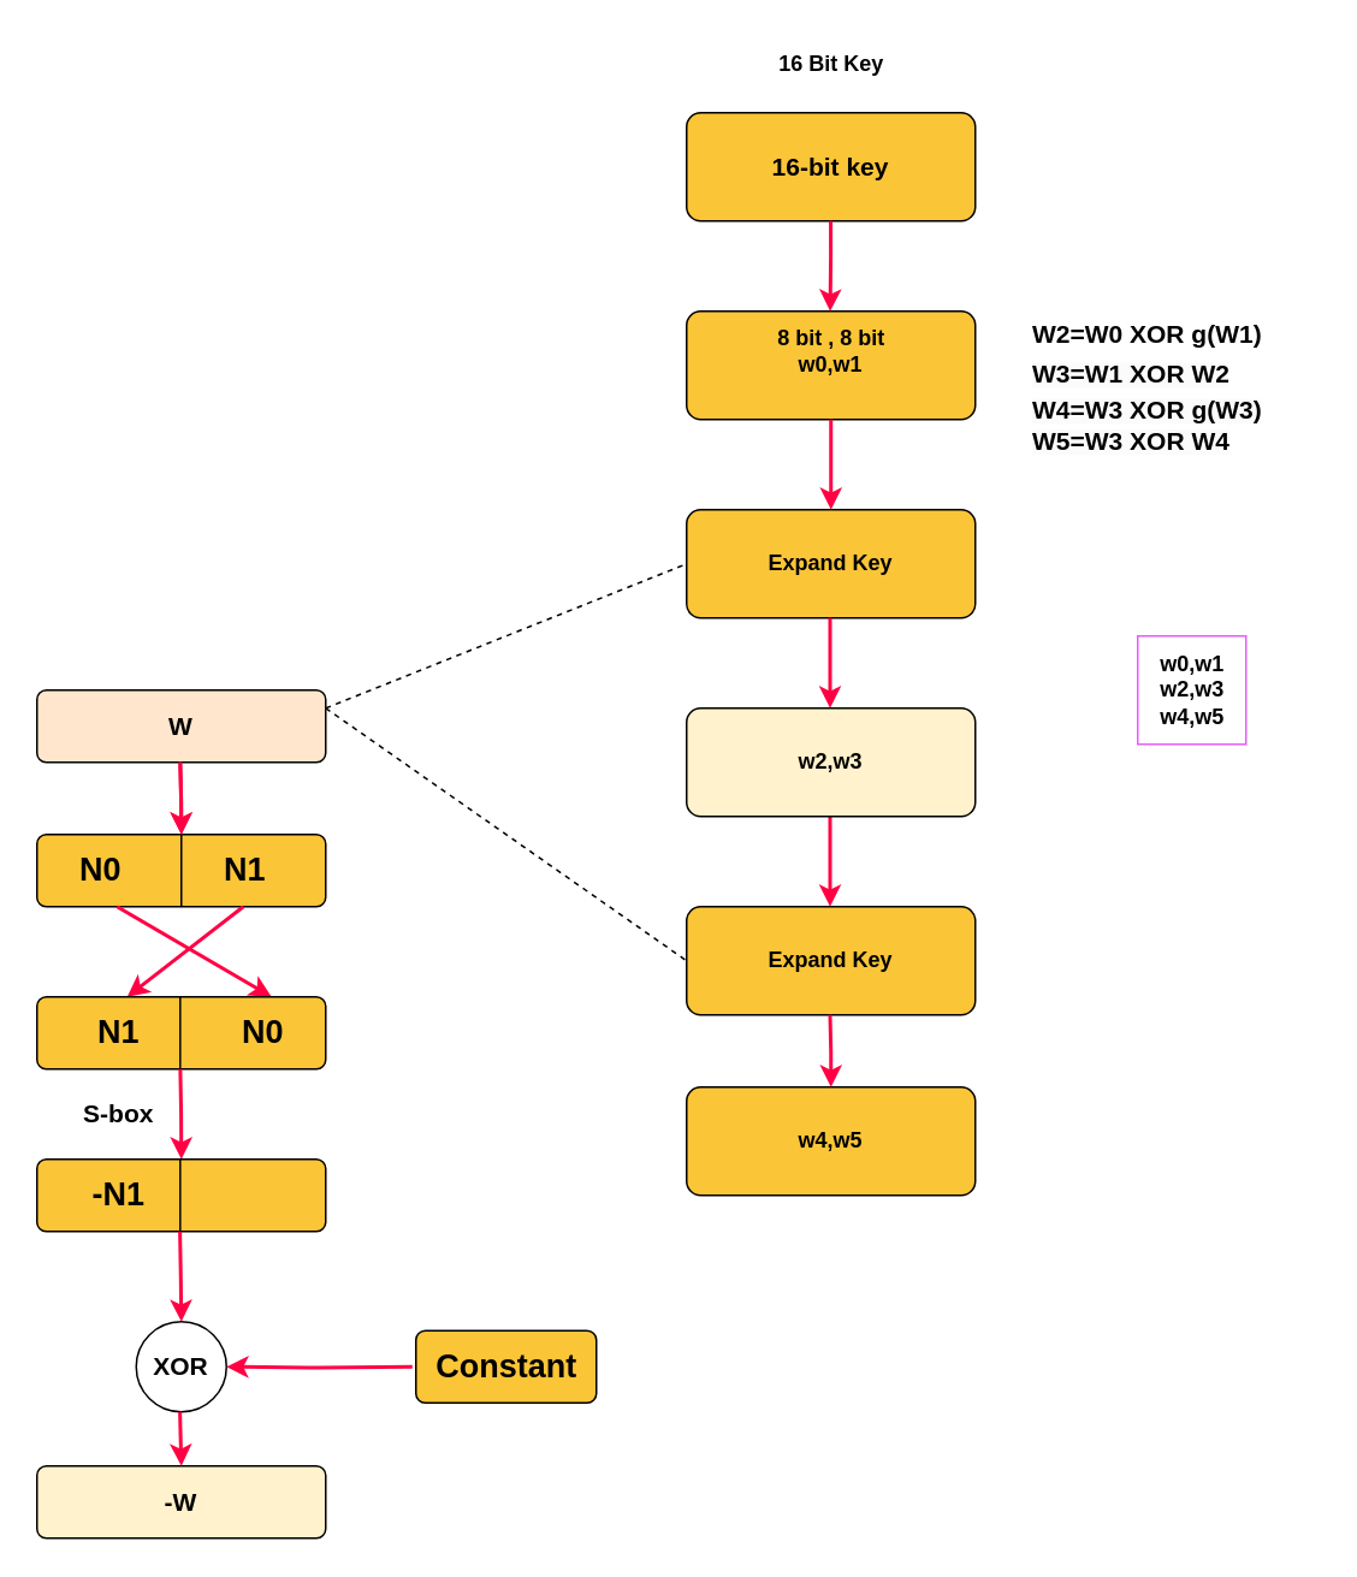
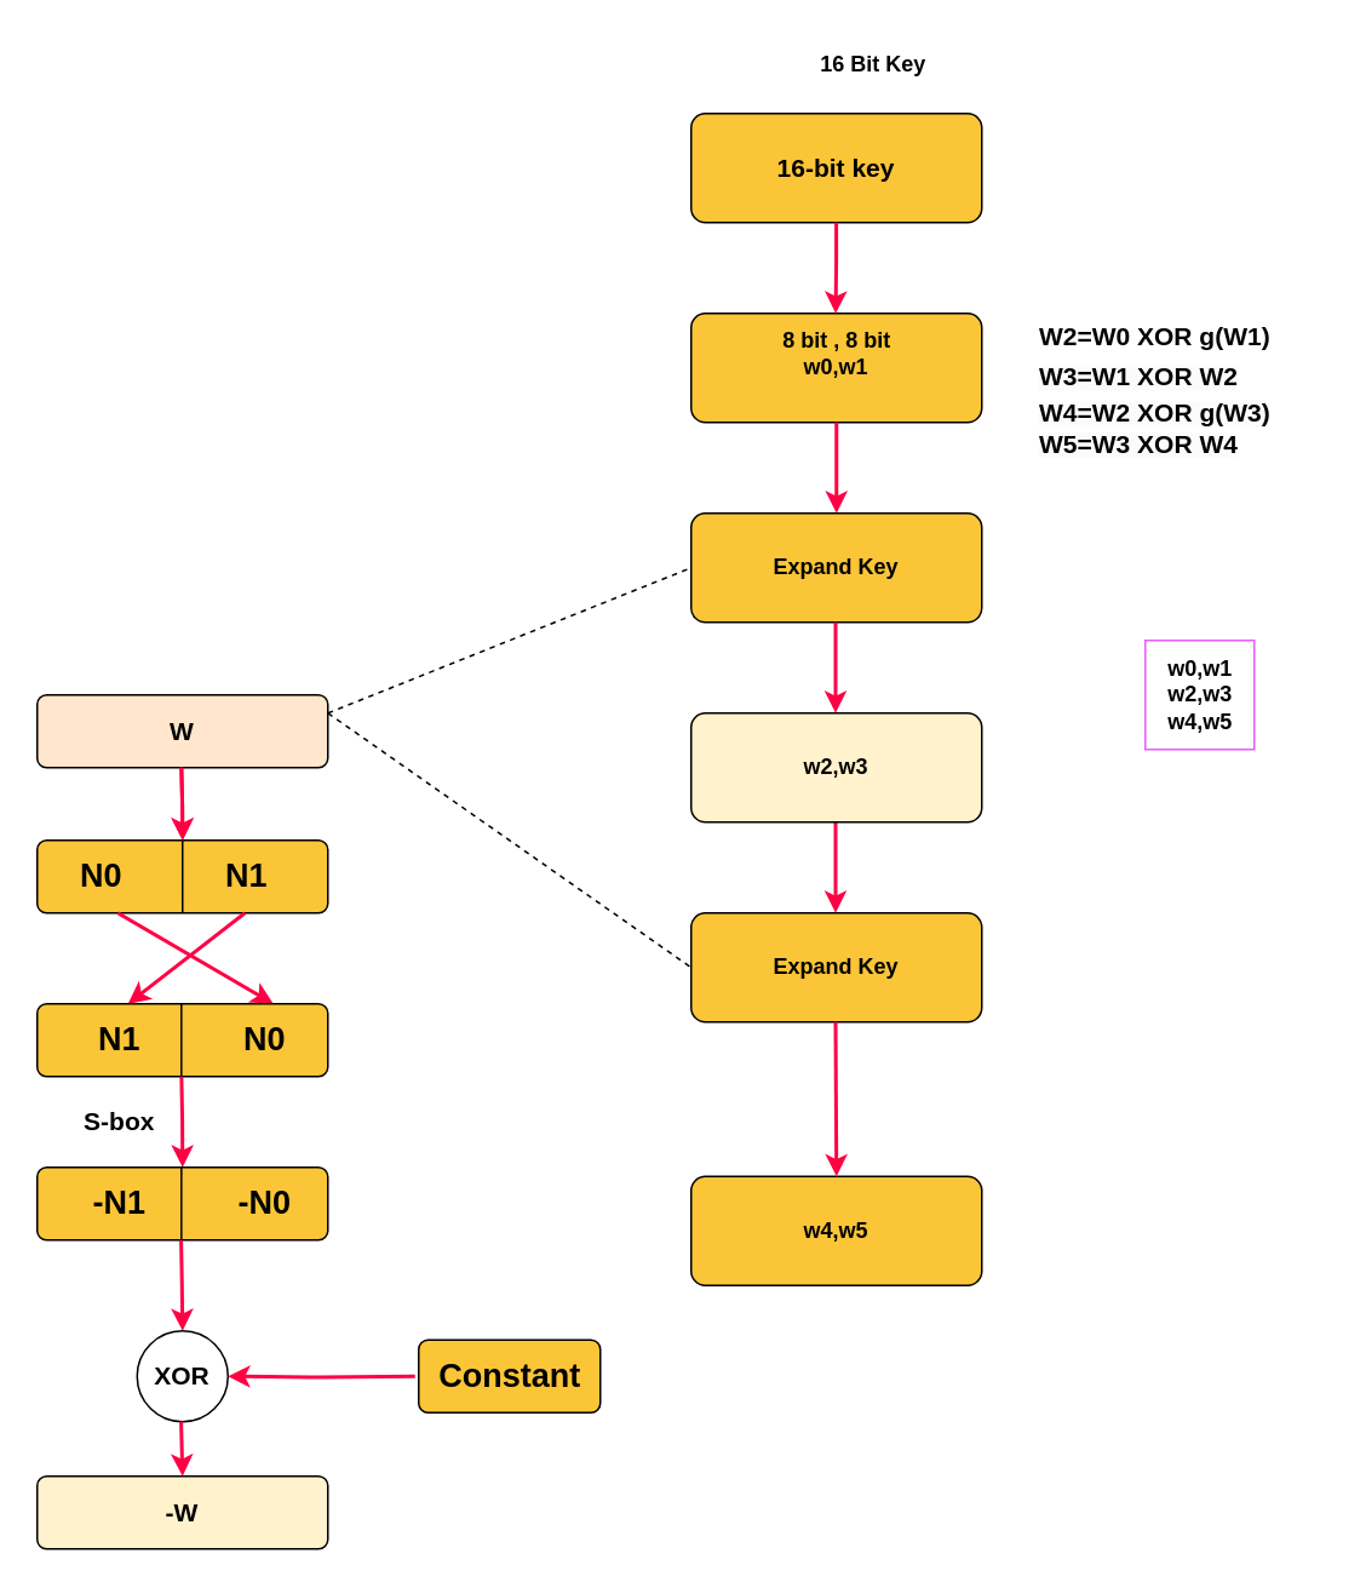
  <mxCell id="0" />
  <mxCell id="1" parent="0" />
  <mxCell id="2" value="&lt;b&gt;&lt;font style=&quot;font-size: 14px;&quot;&gt;16-bit key&lt;/font&gt;&lt;/b&gt;" style="rounded=1;whiteSpace=wrap;html=1;arcSize=13;fillColor=#FBC538;" parent="1" vertex="1"><mxGeometry x="380" y="62" width="160" height="60" as="geometry" /></mxCell>
  <mxCell id="3" value="&lt;b&gt;w0,w1&lt;br&gt;&lt;/b&gt;" style="rounded=1;whiteSpace=wrap;html=1;arcSize=13;fillColor=#FBC538;" parent="1" vertex="1"><mxGeometry x="380" y="172" width="160" height="60" as="geometry" /></mxCell>
  <mxCell id="4" style="edgeStyle=orthogonalEdgeStyle;rounded=0;orthogonalLoop=1;jettySize=auto;html=1;strokeColor=#FF0044;strokeWidth=2;" parent="1" edge="1"><mxGeometry relative="1" as="geometry"><mxPoint x="459.55" y="172" as="targetPoint" /><mxPoint x="459.88" y="122" as="sourcePoint" /><Array as="points"><mxPoint x="459.55" y="142" /><mxPoint x="459.55" y="142" /></Array></mxGeometry></mxCell>
  <mxCell id="5" style="edgeStyle=orthogonalEdgeStyle;rounded=0;orthogonalLoop=1;jettySize=auto;html=1;strokeColor=#FF0044;strokeWidth=2;entryX=0.5;entryY=0;entryDx=0;entryDy=0;exitX=0.5;exitY=1;exitDx=0;exitDy=0;" parent="1" source="3" edge="1"><mxGeometry relative="1" as="geometry"><mxPoint x="460" y="282" as="targetPoint" /><mxPoint x="460" y="242" as="sourcePoint" /><Array as="points" /></mxGeometry></mxCell>
- <mxCell id="6" value="&lt;b&gt;16 Bit Key&lt;/b&gt;" style="text;html=1;align=center;verticalAlign=middle;resizable=0;points=[];autosize=1;strokeColor=none;fillColor=none;" parent="1" vertex="1"><mxGeometry x="420" y="20" width="80" height="30" as="geometry" /></mxCell>
+ <mxCell id="6" value="&lt;b&gt;16 Bit Key&lt;/b&gt;" style="text;html=1;align=center;verticalAlign=middle;resizable=0;points=[];autosize=1;strokeColor=none;fillColor=none;" parent="1" vertex="1"><mxGeometry x="440" y="20" width="80" height="30" as="geometry" /></mxCell>
  <mxCell id="7" value="&lt;b&gt;8 bit , 8 bit&lt;/b&gt;" style="text;html=1;align=center;verticalAlign=middle;resizable=0;points=[];autosize=1;strokeColor=none;fillColor=none;" parent="1" vertex="1"><mxGeometry x="420" y="172" width="80" height="30" as="geometry" /></mxCell>
  <mxCell id="8" style="edgeStyle=orthogonalEdgeStyle;rounded=0;orthogonalLoop=1;jettySize=auto;html=1;strokeColor=#FF0044;strokeWidth=2;entryX=0.5;entryY=0;entryDx=0;entryDy=0;exitX=0.5;exitY=1;exitDx=0;exitDy=0;" parent="1" edge="1"><mxGeometry relative="1" as="geometry"><mxPoint x="459.5" y="502" as="targetPoint" /><mxPoint x="459.5" y="452" as="sourcePoint" /><Array as="points" /></mxGeometry></mxCell>
  <mxCell id="9" value="&lt;b&gt;Expand Key&lt;br&gt;&lt;/b&gt;" style="rounded=1;whiteSpace=wrap;html=1;arcSize=13;fillColor=#FBC538;" parent="1" vertex="1"><mxGeometry x="380" y="282" width="160" height="60" as="geometry" /></mxCell>
  <mxCell id="10" value="&lt;b&gt;w0,w1&lt;br&gt;w2,w3&lt;br&gt;w4,w5&lt;/b&gt;" style="text;html=1;align=center;verticalAlign=middle;resizable=0;points=[];autosize=1;strokeColor=#E95CFF;fillColor=none;" parent="1" vertex="1"><mxGeometry x="630" y="352" width="60" height="60" as="geometry" /></mxCell>
  <mxCell id="11" style="edgeStyle=orthogonalEdgeStyle;rounded=0;orthogonalLoop=1;jettySize=auto;html=1;strokeColor=#FF0044;strokeWidth=2;entryX=0.5;entryY=0;entryDx=0;entryDy=0;exitX=0.5;exitY=1;exitDx=0;exitDy=0;" parent="1" edge="1"><mxGeometry relative="1" as="geometry"><mxPoint x="459.5" y="392" as="targetPoint" /><mxPoint x="459.5" y="342" as="sourcePoint" /><Array as="points" /></mxGeometry></mxCell>
  <mxCell id="12" value="&lt;b&gt;w2,w3&lt;br&gt;&lt;/b&gt;" style="rounded=1;whiteSpace=wrap;html=1;arcSize=13;fillColor=#fff2cc;" parent="1" vertex="1"><mxGeometry x="380" y="392" width="160" height="60" as="geometry" /></mxCell>
  <mxCell id="13" value="&lt;b&gt;Expand Key&lt;br&gt;&lt;/b&gt;" style="rounded=1;whiteSpace=wrap;html=1;arcSize=13;fillColor=#FBC538;" parent="1" vertex="1"><mxGeometry x="380" y="502" width="160" height="60" as="geometry" /></mxCell>
- <mxCell id="14" value="&lt;b&gt;w4,w5&lt;br&gt;&lt;/b&gt;" style="rounded=1;whiteSpace=wrap;html=1;arcSize=13;fillColor=#FBC538;" parent="1" vertex="1"><mxGeometry x="380" y="602" width="160" height="60" as="geometry" /></mxCell>
+ <mxCell id="14" value="&lt;b&gt;w4,w5&lt;br&gt;&lt;/b&gt;" style="rounded=1;whiteSpace=wrap;html=1;arcSize=13;fillColor=#FBC538;" parent="1" vertex="1"><mxGeometry x="380" y="647" width="160" height="60" as="geometry" /></mxCell>
  <mxCell id="15" style="edgeStyle=orthogonalEdgeStyle;rounded=0;orthogonalLoop=1;jettySize=auto;html=1;strokeColor=#FF0044;strokeWidth=2;exitX=0.5;exitY=1;exitDx=0;exitDy=0;entryX=0.5;entryY=0;entryDx=0;entryDy=0;" parent="1" target="14" edge="1"><mxGeometry relative="1" as="geometry"><mxPoint x="460" y="592" as="targetPoint" /><mxPoint x="459.5" y="562" as="sourcePoint" /><Array as="points" /></mxGeometry></mxCell>
  <mxCell id="16" value="" style="endArrow=none;dashed=1;html=1;rounded=0;" parent="1" edge="1"><mxGeometry width="50" height="50" relative="1" as="geometry"><mxPoint x="180" y="392" as="sourcePoint" /><mxPoint x="380" y="312" as="targetPoint" /></mxGeometry></mxCell>
  <mxCell id="17" value="" style="endArrow=none;dashed=1;html=1;rounded=0;" parent="1" edge="1"><mxGeometry width="50" height="50" relative="1" as="geometry"><mxPoint x="180" y="392" as="sourcePoint" /><mxPoint x="380" y="532" as="targetPoint" /></mxGeometry></mxCell>
  <mxCell id="18" value="&lt;b&gt;&lt;font style=&quot;font-size: 14px;&quot;&gt;W&lt;/font&gt;&lt;br&gt;&lt;/b&gt;" style="rounded=1;whiteSpace=wrap;html=1;arcSize=13;fillColor=#ffe6cc;" parent="1" vertex="1"><mxGeometry x="20" y="382" width="160" height="40" as="geometry" /></mxCell>
  <mxCell id="19" value="&lt;b&gt;&lt;br&gt;&lt;/b&gt;" style="rounded=1;whiteSpace=wrap;html=1;arcSize=13;fillColor=#FBC538;" parent="1" vertex="1"><mxGeometry x="20" y="462" width="160" height="40" as="geometry" /></mxCell>
  <mxCell id="20" value="" style="endArrow=none;html=1;rounded=0;exitX=0.5;exitY=1;exitDx=0;exitDy=0;" parent="1" source="19" edge="1"><mxGeometry width="50" height="50" relative="1" as="geometry"><mxPoint x="50" y="512" as="sourcePoint" /><mxPoint x="100" y="462" as="targetPoint" /></mxGeometry></mxCell>
  <mxCell id="21" value="&lt;b&gt;&lt;font style=&quot;font-size: 18px;&quot;&gt;N0&lt;/font&gt;&lt;/b&gt;" style="text;html=1;align=center;verticalAlign=middle;resizable=0;points=[];autosize=1;strokeColor=none;fillColor=none;" parent="1" vertex="1"><mxGeometry x="30" y="462" width="50" height="40" as="geometry" /></mxCell>
  <mxCell id="22" value="&lt;b&gt;&lt;font style=&quot;font-size: 18px;&quot;&gt;N1&lt;/font&gt;&lt;/b&gt;" style="text;html=1;align=center;verticalAlign=middle;resizable=0;points=[];autosize=1;strokeColor=none;fillColor=none;" parent="1" vertex="1"><mxGeometry x="110" y="462" width="50" height="40" as="geometry" /></mxCell>
  <mxCell id="23" style="edgeStyle=orthogonalEdgeStyle;rounded=0;orthogonalLoop=1;jettySize=auto;html=1;strokeColor=#FF0044;strokeWidth=2;exitX=0.5;exitY=1;exitDx=0;exitDy=0;" parent="1" edge="1"><mxGeometry relative="1" as="geometry"><mxPoint x="100" y="462" as="targetPoint" /><mxPoint x="99.38" y="422" as="sourcePoint" /><Array as="points" /></mxGeometry></mxCell>
  <mxCell id="24" style="rounded=0;orthogonalLoop=1;jettySize=auto;html=1;strokeColor=#FF0044;strokeWidth=2;exitX=0.5;exitY=1;exitDx=0;exitDy=0;" parent="1" edge="1"><mxGeometry relative="1" as="geometry"><mxPoint x="70" y="552" as="targetPoint" /><mxPoint x="134.37" y="502" as="sourcePoint" /></mxGeometry></mxCell>
  <mxCell id="25" style="rounded=0;orthogonalLoop=1;jettySize=auto;html=1;strokeColor=#FF0044;strokeWidth=2;exitX=0.5;exitY=1;exitDx=0;exitDy=0;" parent="1" edge="1"><mxGeometry relative="1" as="geometry"><mxPoint x="150" y="552" as="targetPoint" /><mxPoint x="64.37" y="502" as="sourcePoint" /></mxGeometry></mxCell>
  <mxCell id="26" value="&lt;b&gt;&lt;br&gt;&lt;/b&gt;" style="rounded=1;whiteSpace=wrap;html=1;arcSize=13;fillColor=#FBC538;" parent="1" vertex="1"><mxGeometry x="20" y="552" width="160" height="40" as="geometry" /></mxCell>
  <mxCell id="27" value="&lt;b&gt;&lt;font style=&quot;font-size: 18px;&quot;&gt;N1&lt;/font&gt;&lt;/b&gt;" style="text;html=1;align=center;verticalAlign=middle;resizable=0;points=[];autosize=1;strokeColor=none;fillColor=none;" parent="1" vertex="1"><mxGeometry x="40" y="552" width="50" height="40" as="geometry" /></mxCell>
  <mxCell id="28" value="&lt;b&gt;&lt;font style=&quot;font-size: 18px;&quot;&gt;N0&lt;/font&gt;&lt;/b&gt;" style="text;html=1;align=center;verticalAlign=middle;resizable=0;points=[];autosize=1;strokeColor=none;fillColor=none;" parent="1" vertex="1"><mxGeometry x="120" y="552" width="50" height="40" as="geometry" /></mxCell>
  <mxCell id="29" value="" style="endArrow=none;html=1;rounded=0;exitX=0.5;exitY=1;exitDx=0;exitDy=0;" parent="1" edge="1"><mxGeometry width="50" height="50" relative="1" as="geometry"><mxPoint x="99.38" y="592" as="sourcePoint" /><mxPoint x="99.38" y="552" as="targetPoint" /></mxGeometry></mxCell>
  <mxCell id="30" style="edgeStyle=orthogonalEdgeStyle;rounded=0;orthogonalLoop=1;jettySize=auto;html=1;strokeColor=#FF0044;strokeWidth=2;exitX=0.5;exitY=1;exitDx=0;exitDy=0;" parent="1" edge="1"><mxGeometry relative="1" as="geometry"><mxPoint x="100" y="642" as="targetPoint" /><mxPoint x="99.42" y="592" as="sourcePoint" /><Array as="points" /></mxGeometry></mxCell>
  <mxCell id="31" value="&lt;b&gt;&lt;font style=&quot;font-size: 14px;&quot;&gt;S-box&lt;/font&gt;&lt;/b&gt;" style="text;html=1;align=center;verticalAlign=middle;resizable=0;points=[];autosize=1;strokeColor=none;fillColor=none;" parent="1" vertex="1"><mxGeometry x="35" y="602" width="60" height="30" as="geometry" /></mxCell>
  <mxCell id="32" value="&lt;b&gt;&lt;br&gt;&lt;/b&gt;" style="rounded=1;whiteSpace=wrap;html=1;arcSize=13;fillColor=#FBC538;" parent="1" vertex="1"><mxGeometry x="20" y="642" width="160" height="40" as="geometry" /></mxCell>
  <mxCell id="33" value="&lt;b&gt;&lt;font style=&quot;font-size: 18px;&quot;&gt;-N1&lt;/font&gt;&lt;/b&gt;" style="text;html=1;align=center;verticalAlign=middle;resizable=0;points=[];autosize=1;strokeColor=none;fillColor=none;" parent="1" vertex="1"><mxGeometry x="40" y="642" width="50" height="40" as="geometry" /></mxCell>
+ <mxCell id="34" value="&lt;b&gt;&lt;font style=&quot;font-size: 18px;&quot;&gt;-N0&lt;/font&gt;&lt;/b&gt;" style="text;html=1;align=center;verticalAlign=middle;resizable=0;points=[];autosize=1;strokeColor=none;fillColor=none;" parent="1" vertex="1"><mxGeometry x="120" y="642" width="50" height="40" as="geometry" /></mxCell>
  <mxCell id="35" value="" style="endArrow=none;html=1;rounded=0;exitX=0.5;exitY=1;exitDx=0;exitDy=0;" parent="1" edge="1"><mxGeometry width="50" height="50" relative="1" as="geometry"><mxPoint x="99.38" y="682" as="sourcePoint" /><mxPoint x="99.38" y="642" as="targetPoint" /></mxGeometry></mxCell>
  <mxCell id="36" value="&lt;b&gt;&lt;br&gt;&lt;/b&gt;" style="rounded=1;whiteSpace=wrap;html=1;arcSize=13;fillColor=#FBC538;" parent="1" vertex="1"><mxGeometry x="230" y="737" width="100" height="40" as="geometry" /></mxCell>
  <mxCell id="37" value="&lt;b&gt;&lt;font style=&quot;font-size: 18px;&quot;&gt;Constant&lt;/font&gt;&lt;/b&gt;" style="text;html=1;align=center;verticalAlign=middle;resizable=0;points=[];autosize=1;strokeColor=none;fillColor=none;" parent="1" vertex="1"><mxGeometry x="230" y="737" width="100" height="40" as="geometry" /></mxCell>
  <mxCell id="38" style="edgeStyle=orthogonalEdgeStyle;rounded=0;orthogonalLoop=1;jettySize=auto;html=1;strokeColor=#FF0044;strokeWidth=2;exitX=0.5;exitY=1;exitDx=0;exitDy=0;" parent="1" edge="1"><mxGeometry relative="1" as="geometry"><mxPoint x="100" y="732" as="targetPoint" /><mxPoint x="99.23" y="682" as="sourcePoint" /><Array as="points" /></mxGeometry></mxCell>
  <mxCell id="39" value="&lt;b&gt;&lt;font style=&quot;font-size: 14px;&quot;&gt;XOR&lt;/font&gt;&lt;/b&gt;" style="ellipse;whiteSpace=wrap;html=1;aspect=fixed;" parent="1" vertex="1"><mxGeometry x="75" y="732" width="50" height="50" as="geometry" /></mxCell>
  <mxCell id="40" style="edgeStyle=orthogonalEdgeStyle;rounded=0;orthogonalLoop=1;jettySize=auto;html=1;strokeColor=#FF0044;strokeWidth=2;exitX=0.5;exitY=1;exitDx=0;exitDy=0;" parent="1" edge="1"><mxGeometry relative="1" as="geometry"><mxPoint x="100" y="462" as="targetPoint" /><mxPoint x="99.38" y="422" as="sourcePoint" /><Array as="points" /></mxGeometry></mxCell>
  <mxCell id="41" style="edgeStyle=orthogonalEdgeStyle;rounded=0;orthogonalLoop=1;jettySize=auto;html=1;strokeColor=#FF0044;strokeWidth=2;entryX=1;entryY=0.5;entryDx=0;entryDy=0;" parent="1" target="39" edge="1"><mxGeometry relative="1" as="geometry"><mxPoint x="229.23" y="802" as="targetPoint" /><mxPoint x="228" y="757" as="sourcePoint" /><Array as="points" /></mxGeometry></mxCell>
  <mxCell id="42" value="&lt;b&gt;&lt;span style=&quot;font-size: 14px;&quot;&gt;-W&lt;/span&gt;&lt;br&gt;&lt;/b&gt;" style="rounded=1;whiteSpace=wrap;html=1;arcSize=13;fillColor=#fff2cc;" parent="1" vertex="1"><mxGeometry x="20" y="812" width="160" height="40" as="geometry" /></mxCell>
  <mxCell id="43" style="edgeStyle=orthogonalEdgeStyle;rounded=0;orthogonalLoop=1;jettySize=auto;html=1;strokeColor=#FF0044;strokeWidth=2;exitX=0.5;exitY=1;exitDx=0;exitDy=0;" parent="1" edge="1"><mxGeometry relative="1" as="geometry"><mxPoint x="100" y="812" as="targetPoint" /><mxPoint x="99.23" y="782" as="sourcePoint" /><Array as="points" /></mxGeometry></mxCell>
  <mxCell id="44" value="&lt;b&gt;&lt;font style=&quot;font-size: 14px;&quot;&gt;W2=W0 XOR g(W1)&lt;br&gt;&lt;/font&gt;&lt;/b&gt;" style="text;html=1;align=center;verticalAlign=middle;resizable=0;points=[];autosize=1;strokeColor=none;fillColor=none;" vertex="1" parent="1"><mxGeometry x="560" y="170" width="150" height="30" as="geometry" /></mxCell>
  <mxCell id="45" value="&lt;b style=&quot;border-color: var(--border-color); color: rgb(0, 0, 0); font-family: Helvetica; font-size: 12px; font-style: normal; font-variant-ligatures: normal; font-variant-caps: normal; letter-spacing: normal; orphans: 2; text-align: center; text-indent: 0px; text-transform: none; widows: 2; word-spacing: 0px; -webkit-text-stroke-width: 0px; background-color: rgb(251, 251, 251); text-decoration-thickness: initial; text-decoration-style: initial; text-decoration-color: initial;&quot;&gt;&lt;font style=&quot;border-color: var(--border-color); font-size: 14px;&quot;&gt;W3=W1 XOR W2&lt;/font&gt;&lt;/b&gt;" style="text;whiteSpace=wrap;html=1;" vertex="1" parent="1"><mxGeometry x="570" y="192" width="160" height="40" as="geometry" /></mxCell>
- <mxCell id="46" value="&lt;b style=&quot;border-color: var(--border-color); color: rgb(0, 0, 0); font-family: Helvetica; font-size: 12px; font-style: normal; font-variant-ligatures: normal; font-variant-caps: normal; letter-spacing: normal; orphans: 2; text-align: center; text-indent: 0px; text-transform: none; widows: 2; word-spacing: 0px; -webkit-text-stroke-width: 0px; background-color: rgb(251, 251, 251); text-decoration-thickness: initial; text-decoration-style: initial; text-decoration-color: initial;&quot;&gt;&lt;font style=&quot;border-color: var(--border-color); font-size: 14px;&quot;&gt;W4=W3 XOR g(W3)&lt;br&gt;W5=W3 XOR W4&lt;br&gt;&lt;/font&gt;&lt;/b&gt;" style="text;whiteSpace=wrap;html=1;" vertex="1" parent="1"><mxGeometry x="570" y="212" width="160" height="40" as="geometry" /></mxCell>
+ <mxCell id="46" value="&lt;b style=&quot;border-color: var(--border-color); color: rgb(0, 0, 0); font-family: Helvetica; font-size: 12px; font-style: normal; font-variant-ligatures: normal; font-variant-caps: normal; letter-spacing: normal; orphans: 2; text-align: center; text-indent: 0px; text-transform: none; widows: 2; word-spacing: 0px; -webkit-text-stroke-width: 0px; background-color: rgb(251, 251, 251); text-decoration-thickness: initial; text-decoration-style: initial; text-decoration-color: initial;&quot;&gt;&lt;font style=&quot;border-color: var(--border-color); font-size: 14px;&quot;&gt;W4=W2 XOR g(W3)&lt;br&gt;W5=W3 XOR W4&lt;br&gt;&lt;/font&gt;&lt;/b&gt;" style="text;whiteSpace=wrap;html=1;" vertex="1" parent="1"><mxGeometry x="570" y="212" width="160" height="40" as="geometry" /></mxCell>
